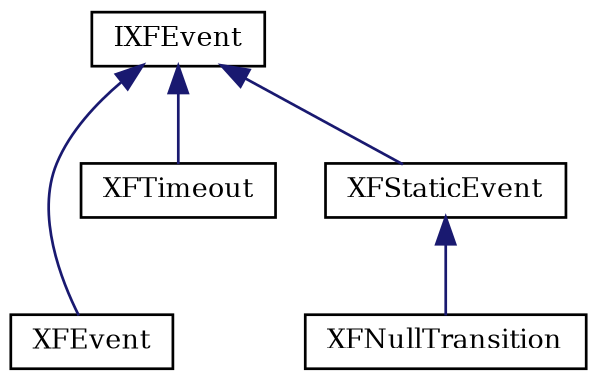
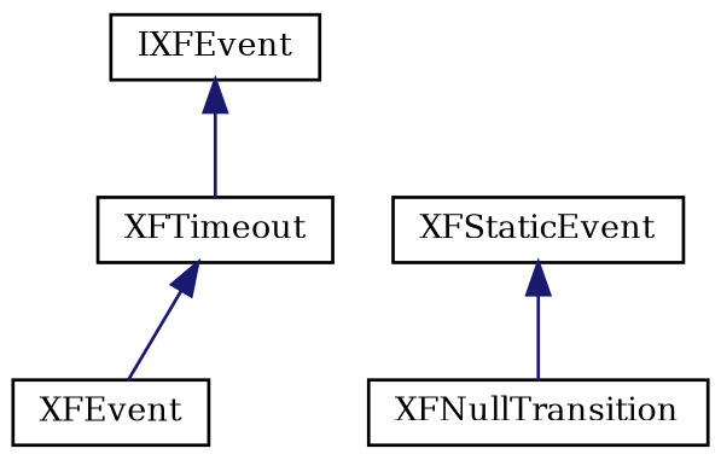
  digraph {
    fontname="DejaVu Serif"
    rankdir=TB
    node [color=black fillcolor=white fontname="DejaVu Serif" fontsize=10 shape=record style=filled]
    edge [color=midnightblue dir=back fontname="DejaVu Serif" fontsize=10 labelfontname="Helvetia.ttf" labelfontsize=10 style=solid]
    n1 [height=0.2 label=IXFEvent width=0.4]
    n2 [height=0.2 label=XFEvent width=0.4]
    n3 [height=0.2 label=XFStaticEvent width=0.4]
    n4 [height=0.2 label=XFTimeout width=0.4]
    n5 [height=0.2 label=XFNullTransition width=0.4]
-   n1 -> n2
-   n1 -> n3
+   n4 -> n2
    n1 -> n4
    n3 -> n5
  }
